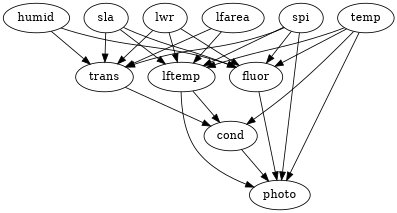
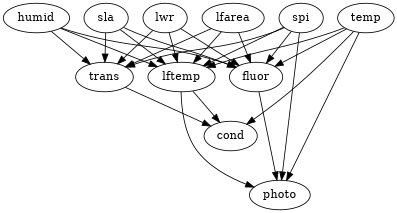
  digraph {
    sla
    lftemp
    fluor
    trans
    cond
    photo
    lwr
    lfarea
    spi
    humid
    temp
    sla -> lftemp
    sla -> fluor
    sla -> trans
    lftemp -> cond
    lftemp -> photo
    fluor -> photo
    trans -> cond
-   cond -> photo
    lwr -> lftemp
    lwr -> fluor
    lwr -> trans
    lfarea -> lftemp
+   lfarea -> fluor
    lfarea -> trans
    spi -> lftemp
    spi -> fluor
    spi -> trans
    spi -> photo
+   humid -> lftemp
    humid -> fluor
    humid -> trans
    temp -> lftemp
    temp -> fluor
    temp -> cond
    temp -> photo
  }
